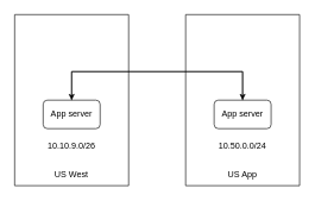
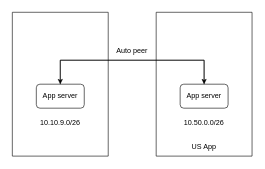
  <mxCell id="0" />
  <mxCell id="1" parent="0" />
  <mxCell id="2" value="" style="swimlane;startSize=0;" parent="1" vertex="1"><mxGeometry x="260" y="20" width="160" height="240" as="geometry" /></mxCell>
  <mxCell id="3" value="App server" style="rounded=1;whiteSpace=wrap;html=1;" parent="2" vertex="1"><mxGeometry x="40" y="120" width="80" height="40" as="geometry" /></mxCell>
  <mxCell id="4" value="US App" style="text;html=1;align=center;verticalAlign=middle;whiteSpace=wrap;rounded=0;" parent="2" vertex="1"><mxGeometry y="210" width="160" height="30" as="geometry" /></mxCell>
- <mxCell id="5" value="10.50.0.0/24" style="text;html=1;align=center;verticalAlign=middle;whiteSpace=wrap;rounded=0;" parent="2" vertex="1"><mxGeometry y="170" width="160" height="30" as="geometry" /></mxCell>
+ <mxCell id="5" value="10.50.0.0/26" style="text;html=1;align=center;verticalAlign=middle;whiteSpace=wrap;rounded=0;" parent="2" vertex="1"><mxGeometry y="170" width="160" height="30" as="geometry" /></mxCell>
  <mxCell id="6" value="" style="swimlane;startSize=0;" parent="1" vertex="1"><mxGeometry x="20" y="20" width="160" height="240" as="geometry" /></mxCell>
  <mxCell id="7" value="App server" style="rounded=1;whiteSpace=wrap;html=1;" parent="6" vertex="1"><mxGeometry x="40" y="120" width="80" height="40" as="geometry" /></mxCell>
- <mxCell id="8" value="US West" style="text;html=1;align=center;verticalAlign=middle;whiteSpace=wrap;rounded=0;" parent="6" vertex="1"><mxGeometry y="210" width="160" height="30" as="geometry" /></mxCell>
  <mxCell id="9" value="10.10.9.0/26" style="text;html=1;align=center;verticalAlign=middle;whiteSpace=wrap;rounded=0;" parent="6" vertex="1"><mxGeometry y="170" width="160" height="30" as="geometry" /></mxCell>
  <mxCell id="10" style="edgeStyle=orthogonalEdgeStyle;rounded=0;orthogonalLoop=1;jettySize=auto;html=1;exitX=0.5;exitY=0;exitDx=0;exitDy=0;entryX=0.5;entryY=0;entryDx=0;entryDy=0;" edge="1" parent="1" source="7" target="3"><mxGeometry relative="1" as="geometry"><Array as="points"><mxPoint x="100" y="100" /><mxPoint x="340" y="100" /></Array></mxGeometry></mxCell>
  <mxCell id="11" style="edgeStyle=orthogonalEdgeStyle;rounded=0;orthogonalLoop=1;jettySize=auto;html=1;exitX=0.5;exitY=0;exitDx=0;exitDy=0;entryX=0.5;entryY=0;entryDx=0;entryDy=0;" edge="1" parent="1" source="3" target="7"><mxGeometry relative="1" as="geometry"><Array as="points"><mxPoint x="340" y="100" /><mxPoint x="100" y="100" /></Array></mxGeometry></mxCell>
+ <mxCell id="12" value="Auto peer" style="text;html=1;align=center;verticalAlign=middle;whiteSpace=wrap;rounded=0;" vertex="1" parent="1"><mxGeometry x="180" y="70" width="80" height="30" as="geometry" /></mxCell>
